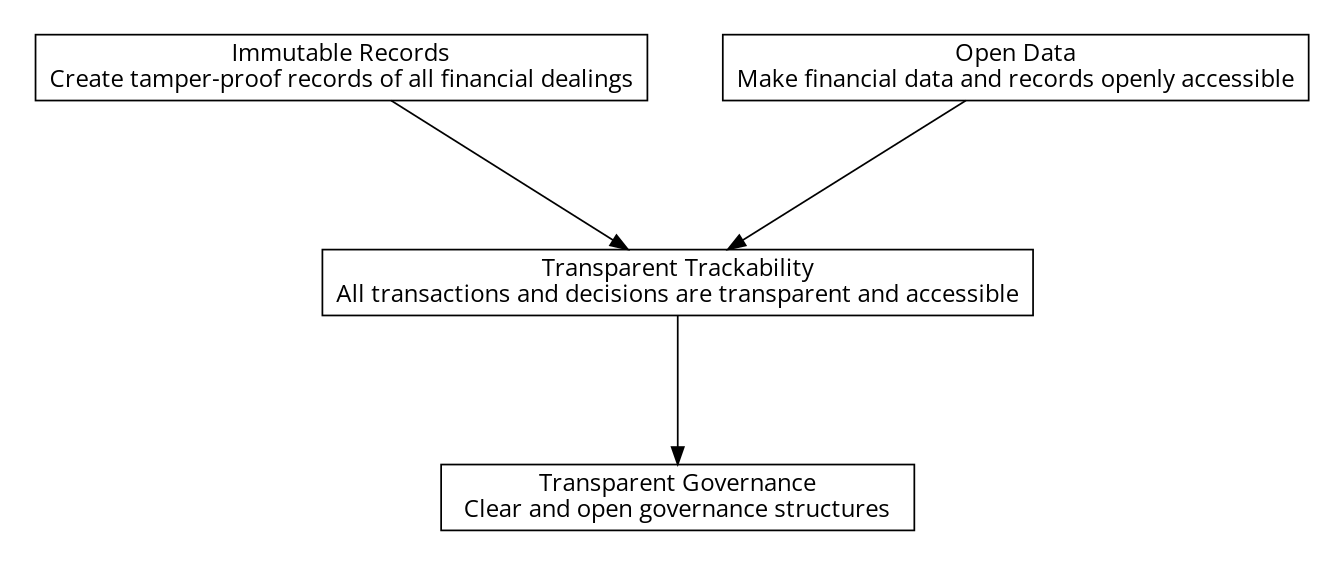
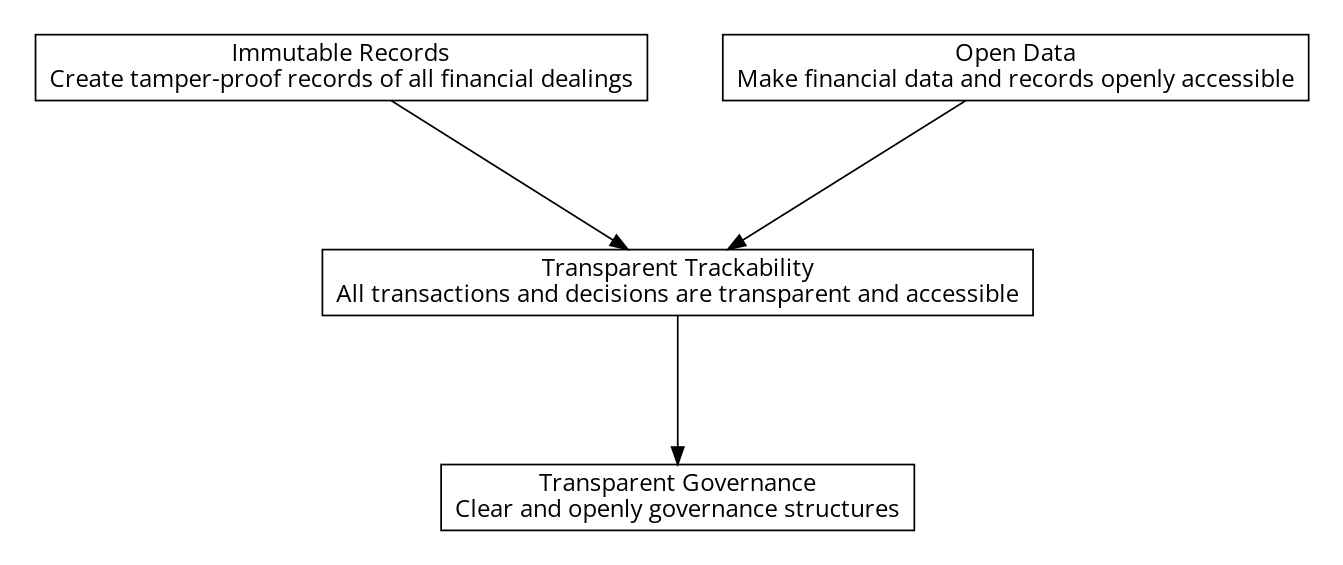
  digraph {
    nodesep=0.6
    rankdir=TB
    ranksep=1.2
    fontname="Open Sans"
    node [shape=box fontname="Open Sans"]
    edge [fontname="Open Sans"]
    n1 [label="Open Data\nMake financial data and records openly accessible"]
    n2 [label="Immutable Records\nCreate tamper-proof records of all financial dealings"]
-   n3 [label="Transparent Governance\nClear and open governance structures"]
+   n3 [label="Transparent Governance\nClear and openly governance structures"]
    n4 [label="Transparent Trackability\nAll transactions and decisions are transparent and accessible"]
    subgraph cluster_1 {
      rank=max
      style=invis
      n1
      n2
    }
    subgraph cluster_2 {
      rank=min
      style=invis
      n3
    }
    n1 -> n4
    n2 -> n4
    n4 -> n3
  }
